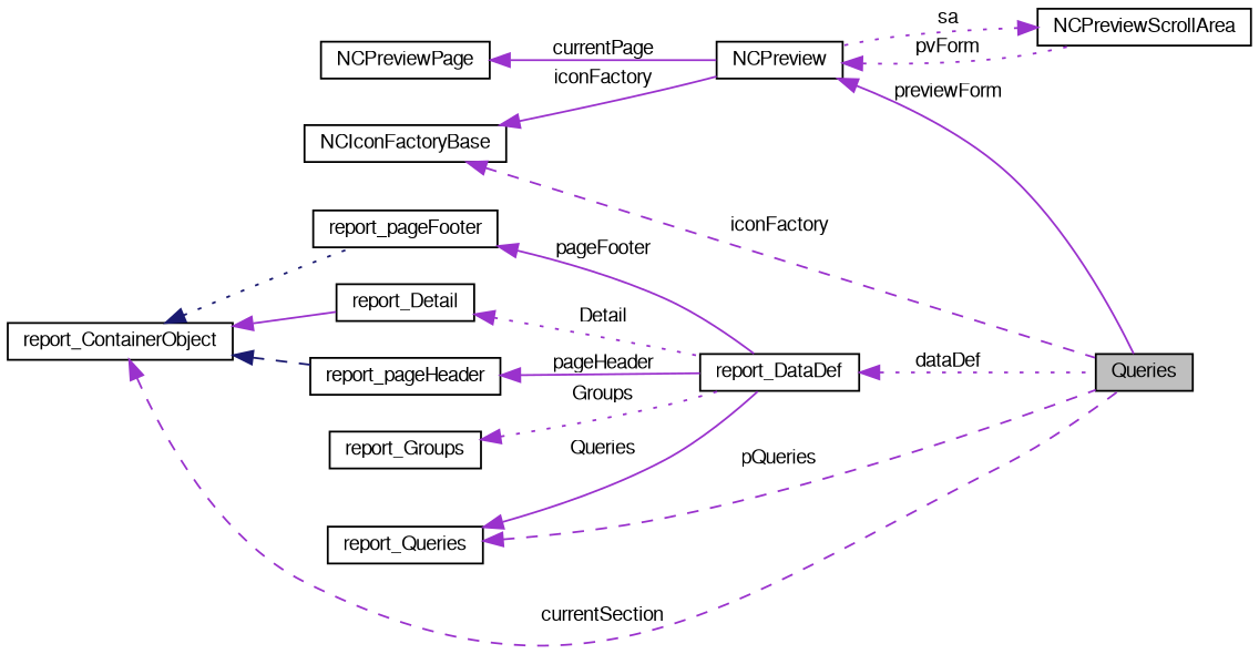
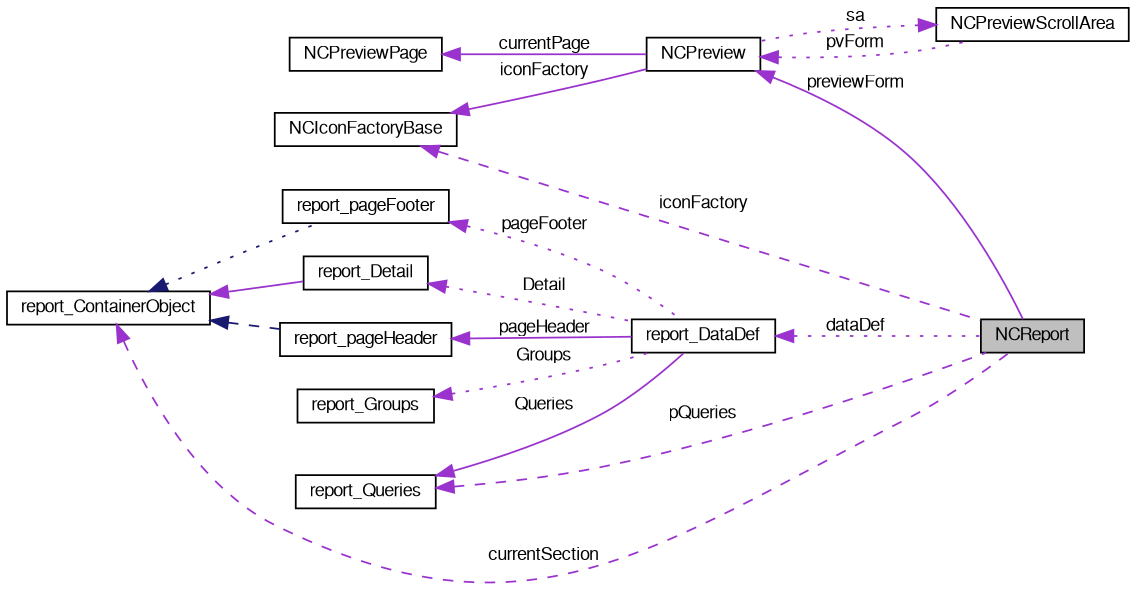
  digraph {
    rankdir=LR
    node [color=black fillcolor=white fontname=FreeSans fontsize=10 shape=record style=filled]
    edge [color=darkorchid3 dir=back fontname=FreeSans fontsize=10 labelfontname=FreeSans labelfontsize=10 style=solid]
-   n1 [fillcolor=grey75 fontcolor=black height=0.2 label=Queries width=0.4]
+   n1 [fillcolor=grey75 fontcolor=black height=0.2 label=NCReport width=0.4]
    n2 [height=0.2 label=NCPreview width=0.4]
    n3 [height=0.2 label=NCPreviewScrollArea width=0.4]
    n4 [height=0.2 label=NCPreviewPage width=0.4]
    n5 [height=0.2 label=NCIconFactoryBase width=0.4]
    n6 [height=0.2 label=report_DataDef width=0.4]
    n7 [height=0.2 label=report_pageFooter width=0.4]
    n8 [height=0.2 label=report_ContainerObject width=0.4]
    n9 [height=0.2 label=report_Detail width=0.4]
    n10 [height=0.2 label=report_pageHeader width=0.4]
    n11 [height=0.2 label=report_Queries width=0.4]
    n12 [height=0.2 label=report_Groups width=0.4]
    n2 -> n1 [label=previewForm]
    n2 -> n3 [label=pvForm style=dotted]
    n3 -> n2 [label=sa style=dotted]
    n4 -> n2 [label=currentPage]
    n5 -> n1 [label=iconFactory style=dashed]
    n5 -> n2 [label=iconFactory]
    n6 -> n1 [label=dataDef style=dotted]
-   n7 -> n6 [label=pageFooter]
+   n7 -> n6 [label=pageFooter style=dotted]
    n8 -> n1 [label=currentSection style=dashed]
    n8 -> n7 [color=midnightblue style=dotted]
    n8 -> n9
    n8 -> n10 [color=midnightblue style=dashed]
    n9 -> n6 [label=Detail style=dotted]
    n10 -> n6 [label=pageHeader]
    n11 -> n1 [label=pQueries style=dashed]
    n11 -> n6 [label=Queries]
    n12 -> n6 [label=Groups style=dotted]
  }
